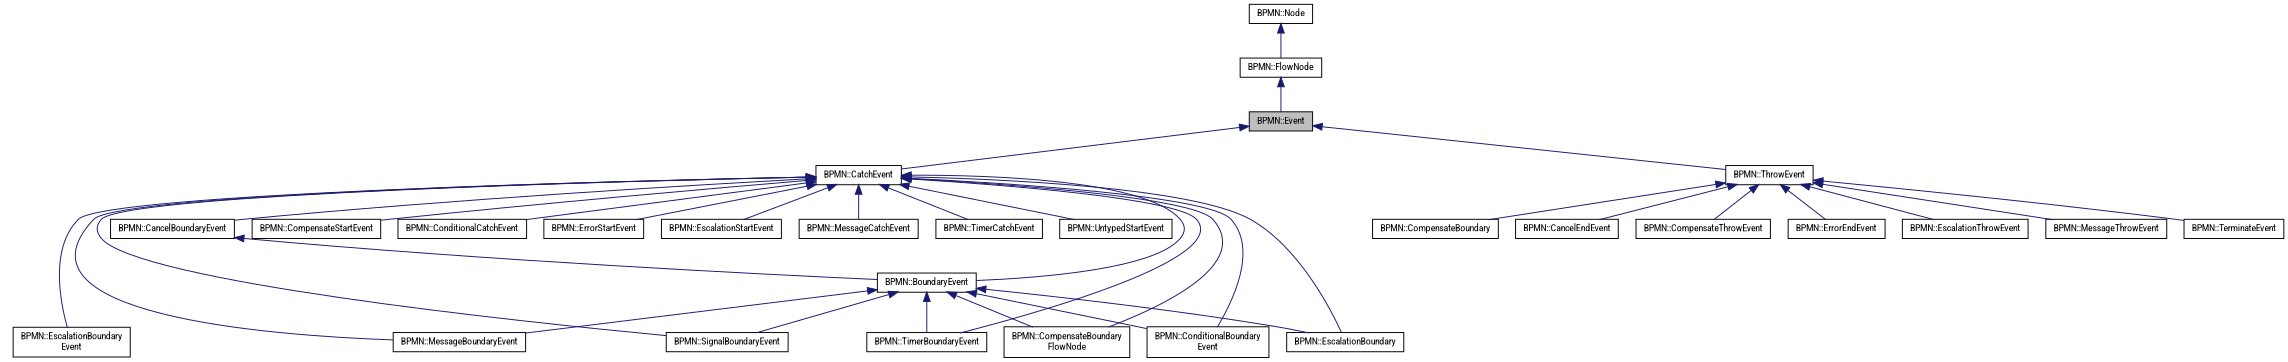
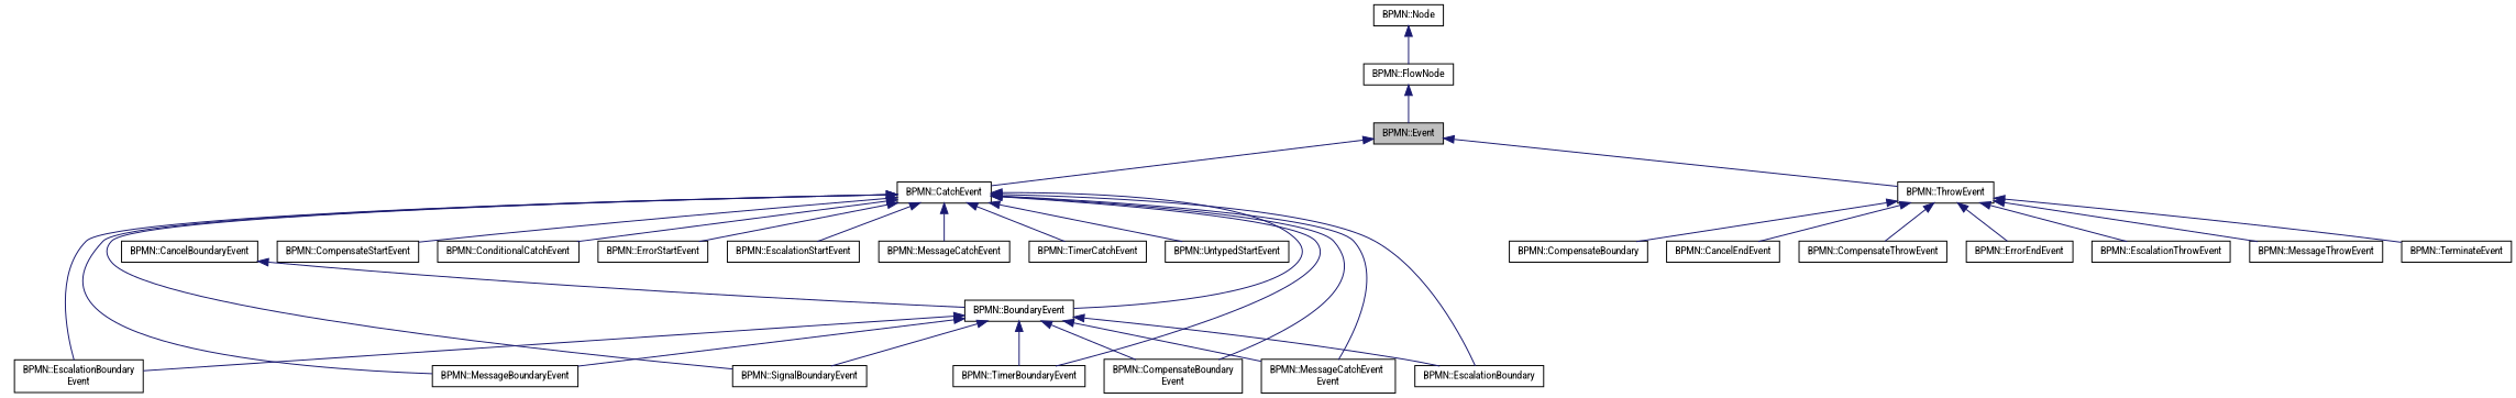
  digraph {
    fontname="Roboto Condensed"
    rankdir=TB
    node [color=black fillcolor=white fontname="Roboto Condensed" fontsize=10 shape=record style=filled]
    edge [color=midnightblue dir=back fontname="Roboto Condensed" fontsize=10 labelfontname=Helvetica labelfontsize=10 style=solid]
    n1 [fillcolor=grey75 fontcolor=black height=0.2 label="BPMN::Event" width=0.4]
    n2 [height=0.2 label="BPMN::CatchEvent" width=0.4]
    n3 [height=0.2 label="BPMN::ThrowEvent" width=0.4]
    n4 [height=0.2 label="BPMN::BoundaryEvent" width=0.4]
    n5 [height=0.2 label="BPMN::CancelBoundaryEvent" width=0.4]
-   n6 [height=0.2 label="BPMN::CompensateBoundary\lFlowNode" width=0.4]
-   n7 [height=0.2 label="BPMN::ConditionalBoundary\lEvent" width=0.4]
+   n6 [height=0.2 label="BPMN::CompensateBoundary\lEvent" width=0.4]
+   n7 [height=0.2 label="BPMN::MessageCatchEvent\lEvent" width=0.4]
    n8 [height=0.2 label="BPMN::EscalationBoundary" width=0.4]
    n9 [height=0.2 label="BPMN::EscalationBoundary\lEvent" width=0.4]
    n10 [height=0.2 label="BPMN::MessageBoundaryEvent" width=0.4]
    n11 [height=0.2 label="BPMN::SignalBoundaryEvent" width=0.4]
    n12 [height=0.2 label="BPMN::TimerBoundaryEvent" width=0.4]
    n13 [height=0.2 label="BPMN::CompensateStartEvent" width=0.4]
    n14 [height=0.2 label="BPMN::ConditionalCatchEvent" width=0.4]
    n15 [height=0.2 label="BPMN::ErrorStartEvent" width=0.4]
    n16 [height=0.2 label="BPMN::EscalationStartEvent" width=0.4]
    n17 [height=0.2 label="BPMN::MessageCatchEvent" width=0.4]
    n18 [height=0.2 label="BPMN::TimerCatchEvent" width=0.4]
    n19 [height=0.2 label="BPMN::UntypedStartEvent" width=0.4]
    n20 [height=0.2 label="BPMN::CancelEndEvent" width=0.4]
    n21 [height=0.2 label="BPMN::CompensateThrowEvent" width=0.4]
    n22 [height=0.2 label="BPMN::ErrorEndEvent" width=0.4]
    n23 [height=0.2 label="BPMN::EscalationThrowEvent" width=0.4]
    n24 [height=0.2 label="BPMN::MessageThrowEvent" width=0.4]
    n25 [height=0.2 label="BPMN::TerminateEvent" width=0.4]
    n26 [height=0.2 label="BPMN::CompensateBoundary" width=0.4]
    n27 [height=0.2 label="BPMN::FlowNode" width=0.4]
    n28 [height=0.2 label="BPMN::Node" width=0.4]
    n1 -> n2
    n1 -> n3
    n2 -> n4
-   n2 -> n5
    n2 -> n6
    n2 -> n7
    n2 -> n8
    n2 -> n9
    n2 -> n10
    n2 -> n11
    n2 -> n12
    n2 -> n13
    n2 -> n14
    n2 -> n15
    n2 -> n16
    n2 -> n17
    n2 -> n18
    n2 -> n19
    n3 -> n20
    n3 -> n21
    n3 -> n22
    n3 -> n23
    n3 -> n24
    n3 -> n25
    n3 -> n26
    n4 -> n6
    n4 -> n7
    n4 -> n8
+   n4 -> n9
    n4 -> n10
    n4 -> n11
    n4 -> n12
    n5 -> n4
    n27 -> n1
    n28 -> n27
  }
